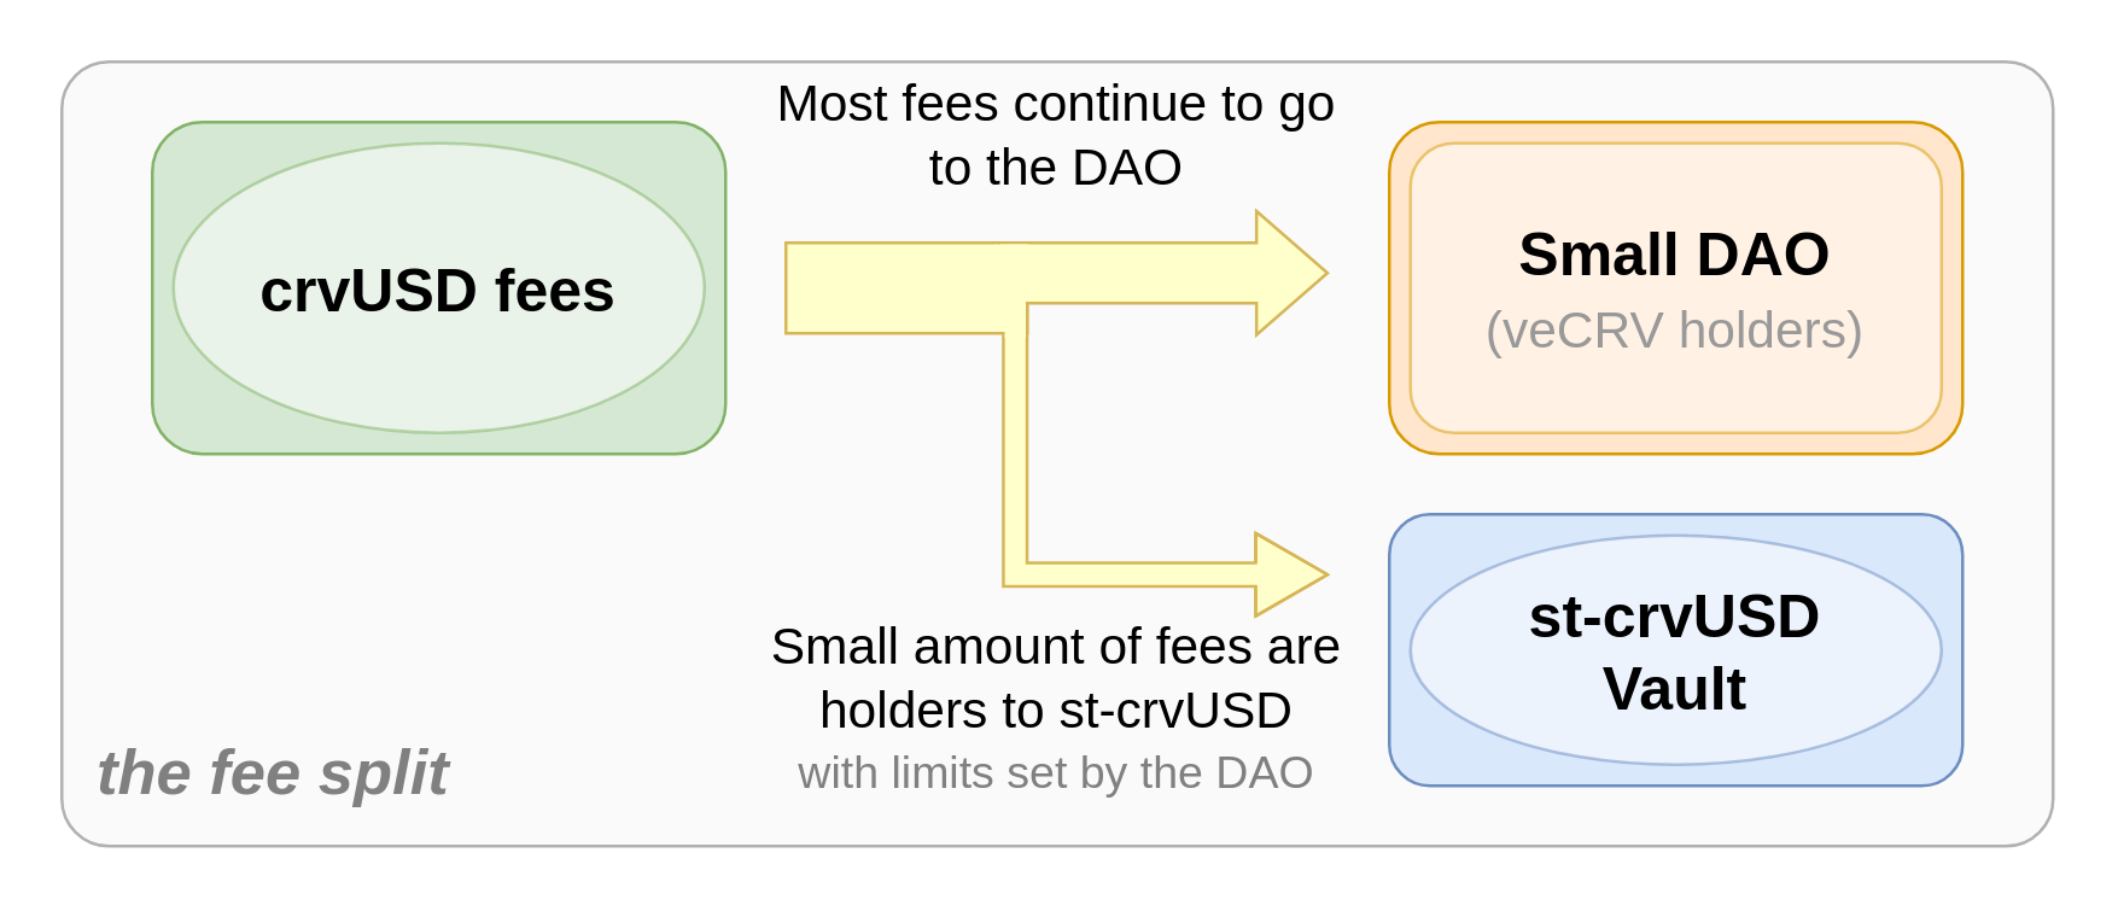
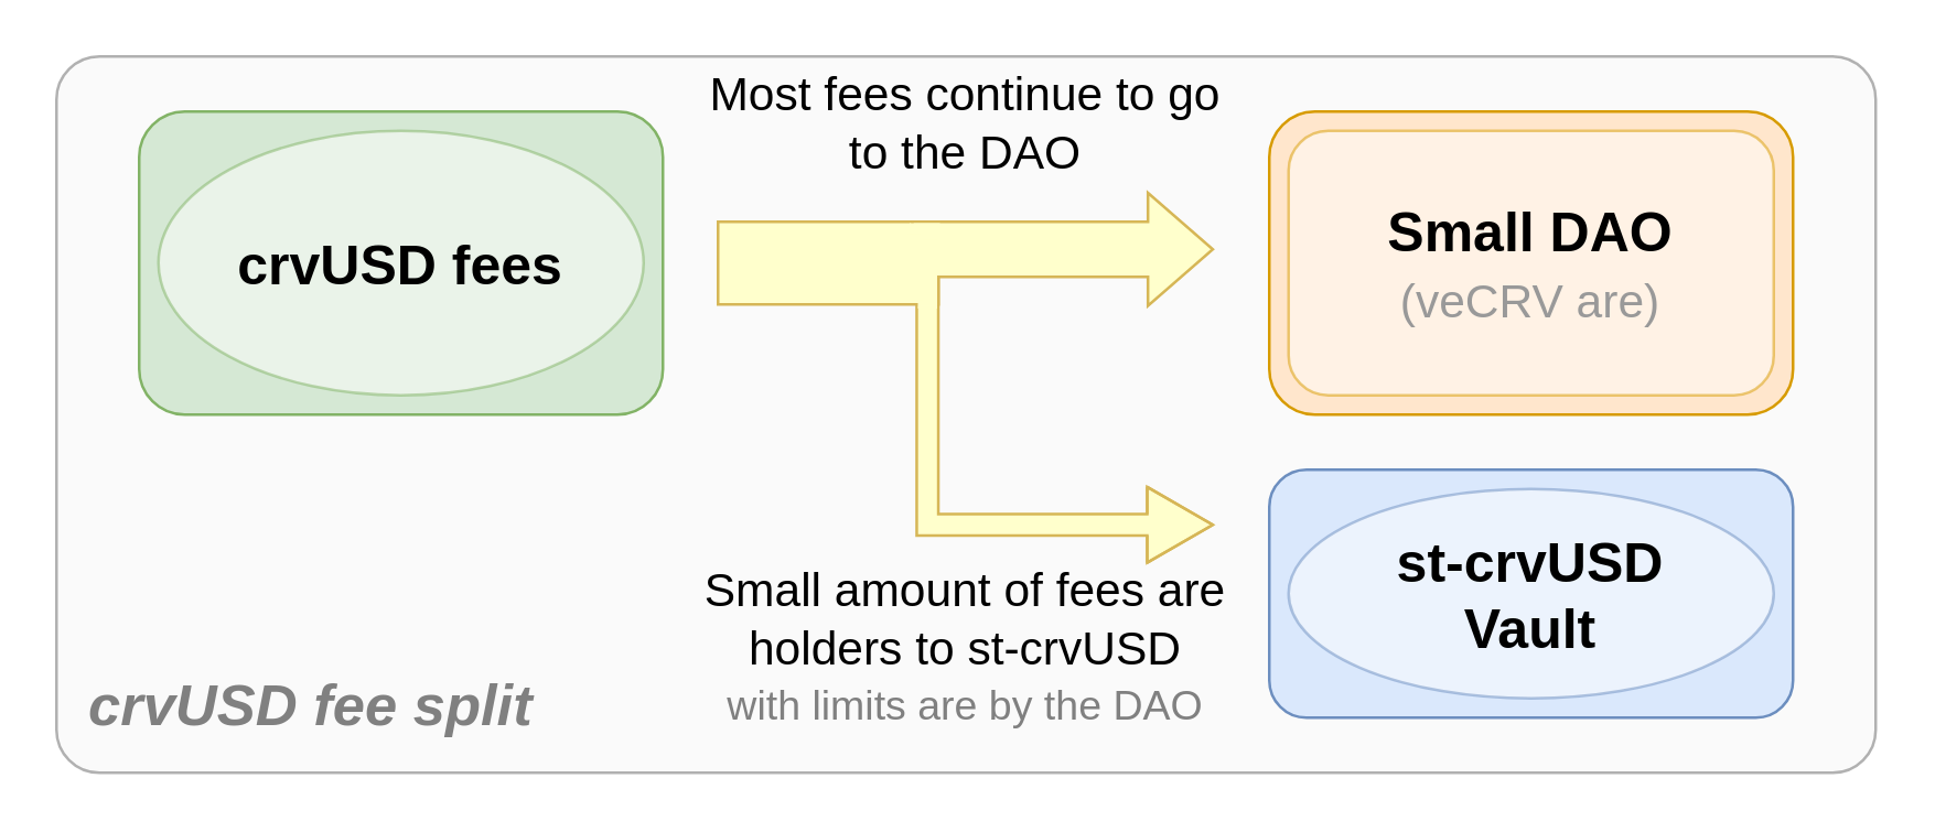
  <mxCell id="0" />
  <mxCell id="1" parent="0" />
  <mxCell id="2" value="" style="rounded=1;whiteSpace=wrap;html=1;arcSize=6;opacity=30;fillColor=#EDEDED;movable=1;resizable=1;rotatable=1;deletable=1;editable=1;locked=0;connectable=1;" parent="1" vertex="1"><mxGeometry x="20" y="20" width="660" height="260" as="geometry" /></mxCell>
  <mxCell id="3" value="" style="rounded=1;whiteSpace=wrap;html=1;fontSize=23;fillColor=#d5e8d4;strokeColor=#82b366;" parent="1" vertex="1"><mxGeometry x="50" y="40" width="190" height="110" as="geometry" /></mxCell>
  <mxCell id="4" value="" style="rounded=1;whiteSpace=wrap;html=1;fontSize=23;fillColor=#ffe6cc;strokeColor=#d79b00;" parent="1" vertex="1"><mxGeometry x="460" y="40" width="190" height="110" as="geometry" /></mxCell>
  <mxCell id="5" value="" style="rounded=1;whiteSpace=wrap;html=1;fontSize=23;fillColor=#dae8fc;strokeColor=#6c8ebf;fontStyle=0;align=center;" parent="1" vertex="1"><mxGeometry x="460" y="170" width="190" height="90" as="geometry" /></mxCell>
  <mxCell id="6" value="" style="group" parent="1" vertex="1" connectable="0"><mxGeometry x="260" y="80" width="190" height="200" as="geometry" /></mxCell>
  <mxCell id="7" value="" style="shape=flexArrow;endArrow=classic;html=1;rounded=0;width=7.832;endSize=7.605;fillColor=#FFFFCC;strokeColor=#d6b656;endWidth=18.644;" parent="6" edge="1"><mxGeometry width="50" height="50" relative="1" as="geometry"><mxPoint x="76" y="20" as="sourcePoint" /><mxPoint x="180" y="110" as="targetPoint" /><Array as="points"><mxPoint x="76" y="110" /></Array></mxGeometry></mxCell>
  <mxCell id="8" value="" style="group" parent="6" vertex="1" connectable="0"><mxGeometry width="180" height="31" as="geometry" /></mxCell>
  <mxCell id="9" value="" style="rounded=0;whiteSpace=wrap;html=1;fillColor=#FFFFCC;strokeColor=#d6b656;" parent="8" vertex="1"><mxGeometry width="80" height="30" as="geometry" /></mxCell>
  <mxCell id="10" value="" style="shape=flexArrow;endArrow=classic;html=1;rounded=0;width=20;endSize=7.511;fillColor=#FFFFCC;strokeColor=#d6b656;" parent="8" edge="1"><mxGeometry width="50" height="50" relative="1" as="geometry"><mxPoint x="70" y="10" as="sourcePoint" /><mxPoint x="180" y="10" as="targetPoint" /></mxGeometry></mxCell>
  <mxCell id="11" value="" style="rounded=0;whiteSpace=wrap;html=1;fillColor=#FFFFCC;strokeColor=#FFFFCC;" parent="8" vertex="1"><mxGeometry x="70" y="1" width="10" height="18" as="geometry" /></mxCell>
  <mxCell id="12" value="" style="rounded=0;whiteSpace=wrap;html=1;fillColor=#FFFFCC;strokeColor=#FFFFCC;" parent="8" vertex="1"><mxGeometry x="73" y="7" width="6" height="24" as="geometry" /></mxCell>
  <mxCell id="13" value="" style="rounded=0;whiteSpace=wrap;html=1;fillColor=#FFFFCC;strokeColor=#FFFFCC;" parent="8" vertex="1"><mxGeometry x="68" y="4" width="6" height="24" as="geometry" /></mxCell>
  <mxCell id="14" value="&lt;span style=&quot;font-size: 17px;&quot;&gt;Small amount of fees are holders to st-crvUSD&lt;br&gt;&lt;/span&gt;" style="text;html=1;strokeColor=none;fillColor=none;align=center;verticalAlign=middle;whiteSpace=wrap;rounded=0;" parent="6" vertex="1"><mxGeometry x="-10" y="130" width="200" height="30" as="geometry" /></mxCell>
  <mxCell id="15" value="&lt;span style=&quot;font-size: 17px;&quot;&gt;Most fees continue to go to the DAO&lt;/span&gt;" style="text;html=1;strokeColor=none;fillColor=none;align=center;verticalAlign=middle;whiteSpace=wrap;rounded=0;" parent="1" vertex="1"><mxGeometry x="250" y="30" width="200" height="30" as="geometry" /></mxCell>
  <mxCell id="16" value="&lt;font size=&quot;1&quot; style=&quot;&quot;&gt;&lt;b style=&quot;font-size: 20px;&quot;&gt;crvUSD fees&lt;/b&gt;&lt;/font&gt;" style="ellipse;whiteSpace=wrap;html=1;fillColor=#FFFFFF;strokeColor=#82b366;opacity=50;" parent="1" vertex="1"><mxGeometry x="57" y="47" width="176" height="96" as="geometry" /></mxCell>
  <mxCell id="17" value="&lt;font style=&quot;font-size: 20px;&quot;&gt;&lt;b&gt;st-crvUSD&lt;br&gt;Vault&lt;br&gt;&lt;/b&gt;&lt;/font&gt;" style="ellipse;whiteSpace=wrap;html=1;fillColor=#FFFFFF;strokeColor=#6c8ebf;opacity=50;" parent="1" vertex="1"><mxGeometry x="467" y="177" width="176" height="76" as="geometry" /></mxCell>
- <mxCell id="18" value="&lt;font style=&quot;font-size: 21px;&quot; color=&quot;#808080&quot;&gt;the fee split&lt;/font&gt;" style="text;html=1;strokeColor=none;fillColor=none;align=left;verticalAlign=middle;whiteSpace=wrap;rounded=0;fontStyle=3;fontSize=15;" parent="1" vertex="1"><mxGeometry x="30" y="240" width="250" height="30" as="geometry" /></mxCell>
+ <mxCell id="18" value="&lt;font style=&quot;font-size: 21px;&quot; color=&quot;#808080&quot;&gt;crvUSD fee split&lt;/font&gt;" style="text;html=1;strokeColor=none;fillColor=none;align=left;verticalAlign=middle;whiteSpace=wrap;rounded=0;fontStyle=3;fontSize=15;" parent="1" vertex="1"><mxGeometry x="30" y="240" width="250" height="30" as="geometry" /></mxCell>
  <mxCell id="19" value="&lt;font size=&quot;1&quot; style=&quot;&quot;&gt;&lt;b style=&quot;font-size: 20px;&quot;&gt;Small DAO&lt;br&gt;&lt;br&gt;&lt;/b&gt;&lt;/font&gt;" style="rounded=1;whiteSpace=wrap;html=1;fillColor=#FFFFFF;strokeColor=#d79b00;opacity=50;" parent="1" vertex="1"><mxGeometry x="467" y="47" width="176" height="96" as="geometry" /></mxCell>
- <mxCell id="20" value="&lt;font color=&quot;#808080&quot; style=&quot;font-size: 15px;&quot;&gt;with limits set by the DAO&lt;/font&gt;" style="text;html=1;strokeColor=none;fillColor=none;align=center;verticalAlign=middle;whiteSpace=wrap;rounded=0;" parent="1" vertex="1"><mxGeometry x="250" y="240" width="200" height="30" as="geometry" /></mxCell>
- <mxCell id="21" value="&lt;span style=&quot;font-size: 17px;&quot;&gt;(veCRV holders)&lt;/span&gt;" style="text;html=1;strokeColor=none;fillColor=none;align=center;verticalAlign=middle;whiteSpace=wrap;rounded=0;fontColor=#999999;" vertex="1" parent="1"><mxGeometry x="470" y="90" width="170" height="40" as="geometry" /></mxCell>
+ <mxCell id="20" value="&lt;font color=&quot;#808080&quot; style=&quot;font-size: 15px;&quot;&gt;with limits are by the DAO&lt;/font&gt;" style="text;html=1;strokeColor=none;fillColor=none;align=center;verticalAlign=middle;whiteSpace=wrap;rounded=0;" parent="1" vertex="1"><mxGeometry x="250" y="240" width="200" height="30" as="geometry" /></mxCell>
+ <mxCell id="21" value="&lt;span style=&quot;font-size: 17px;&quot;&gt;(veCRV are)&lt;/span&gt;" style="text;html=1;strokeColor=none;fillColor=none;align=center;verticalAlign=middle;whiteSpace=wrap;rounded=0;fontColor=#999999;" vertex="1" parent="1"><mxGeometry x="470" y="90" width="170" height="40" as="geometry" /></mxCell>
